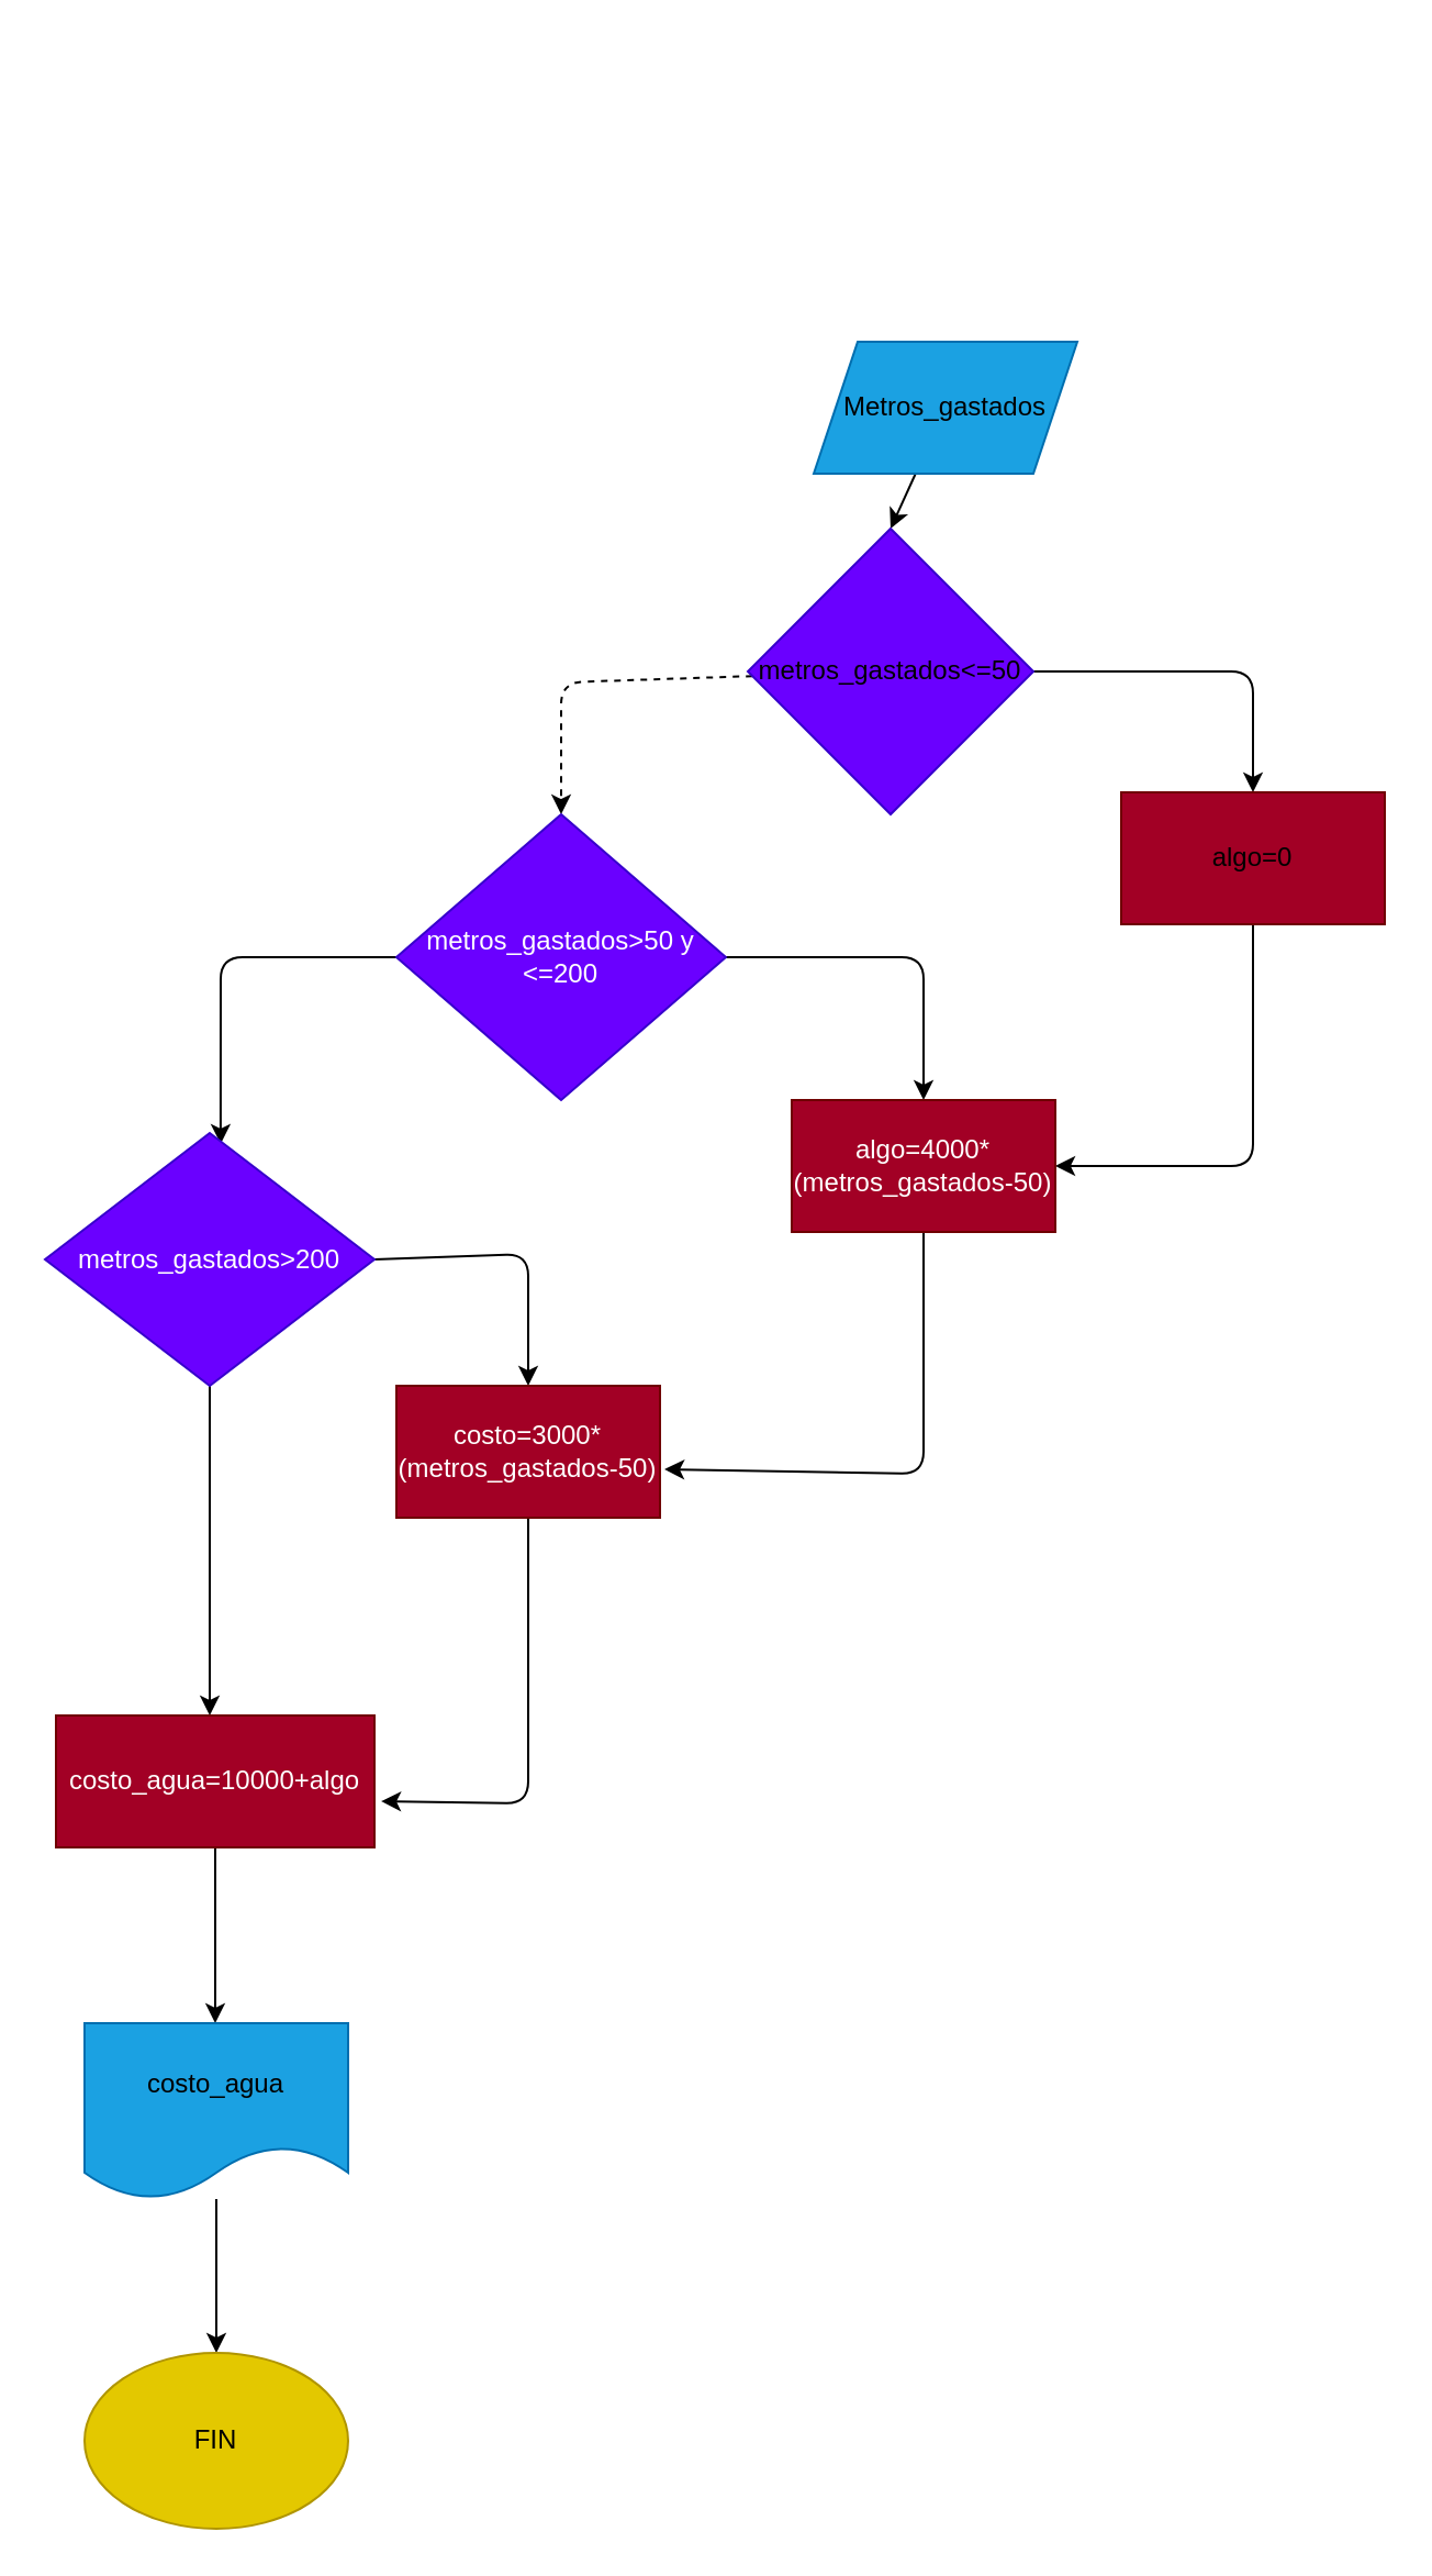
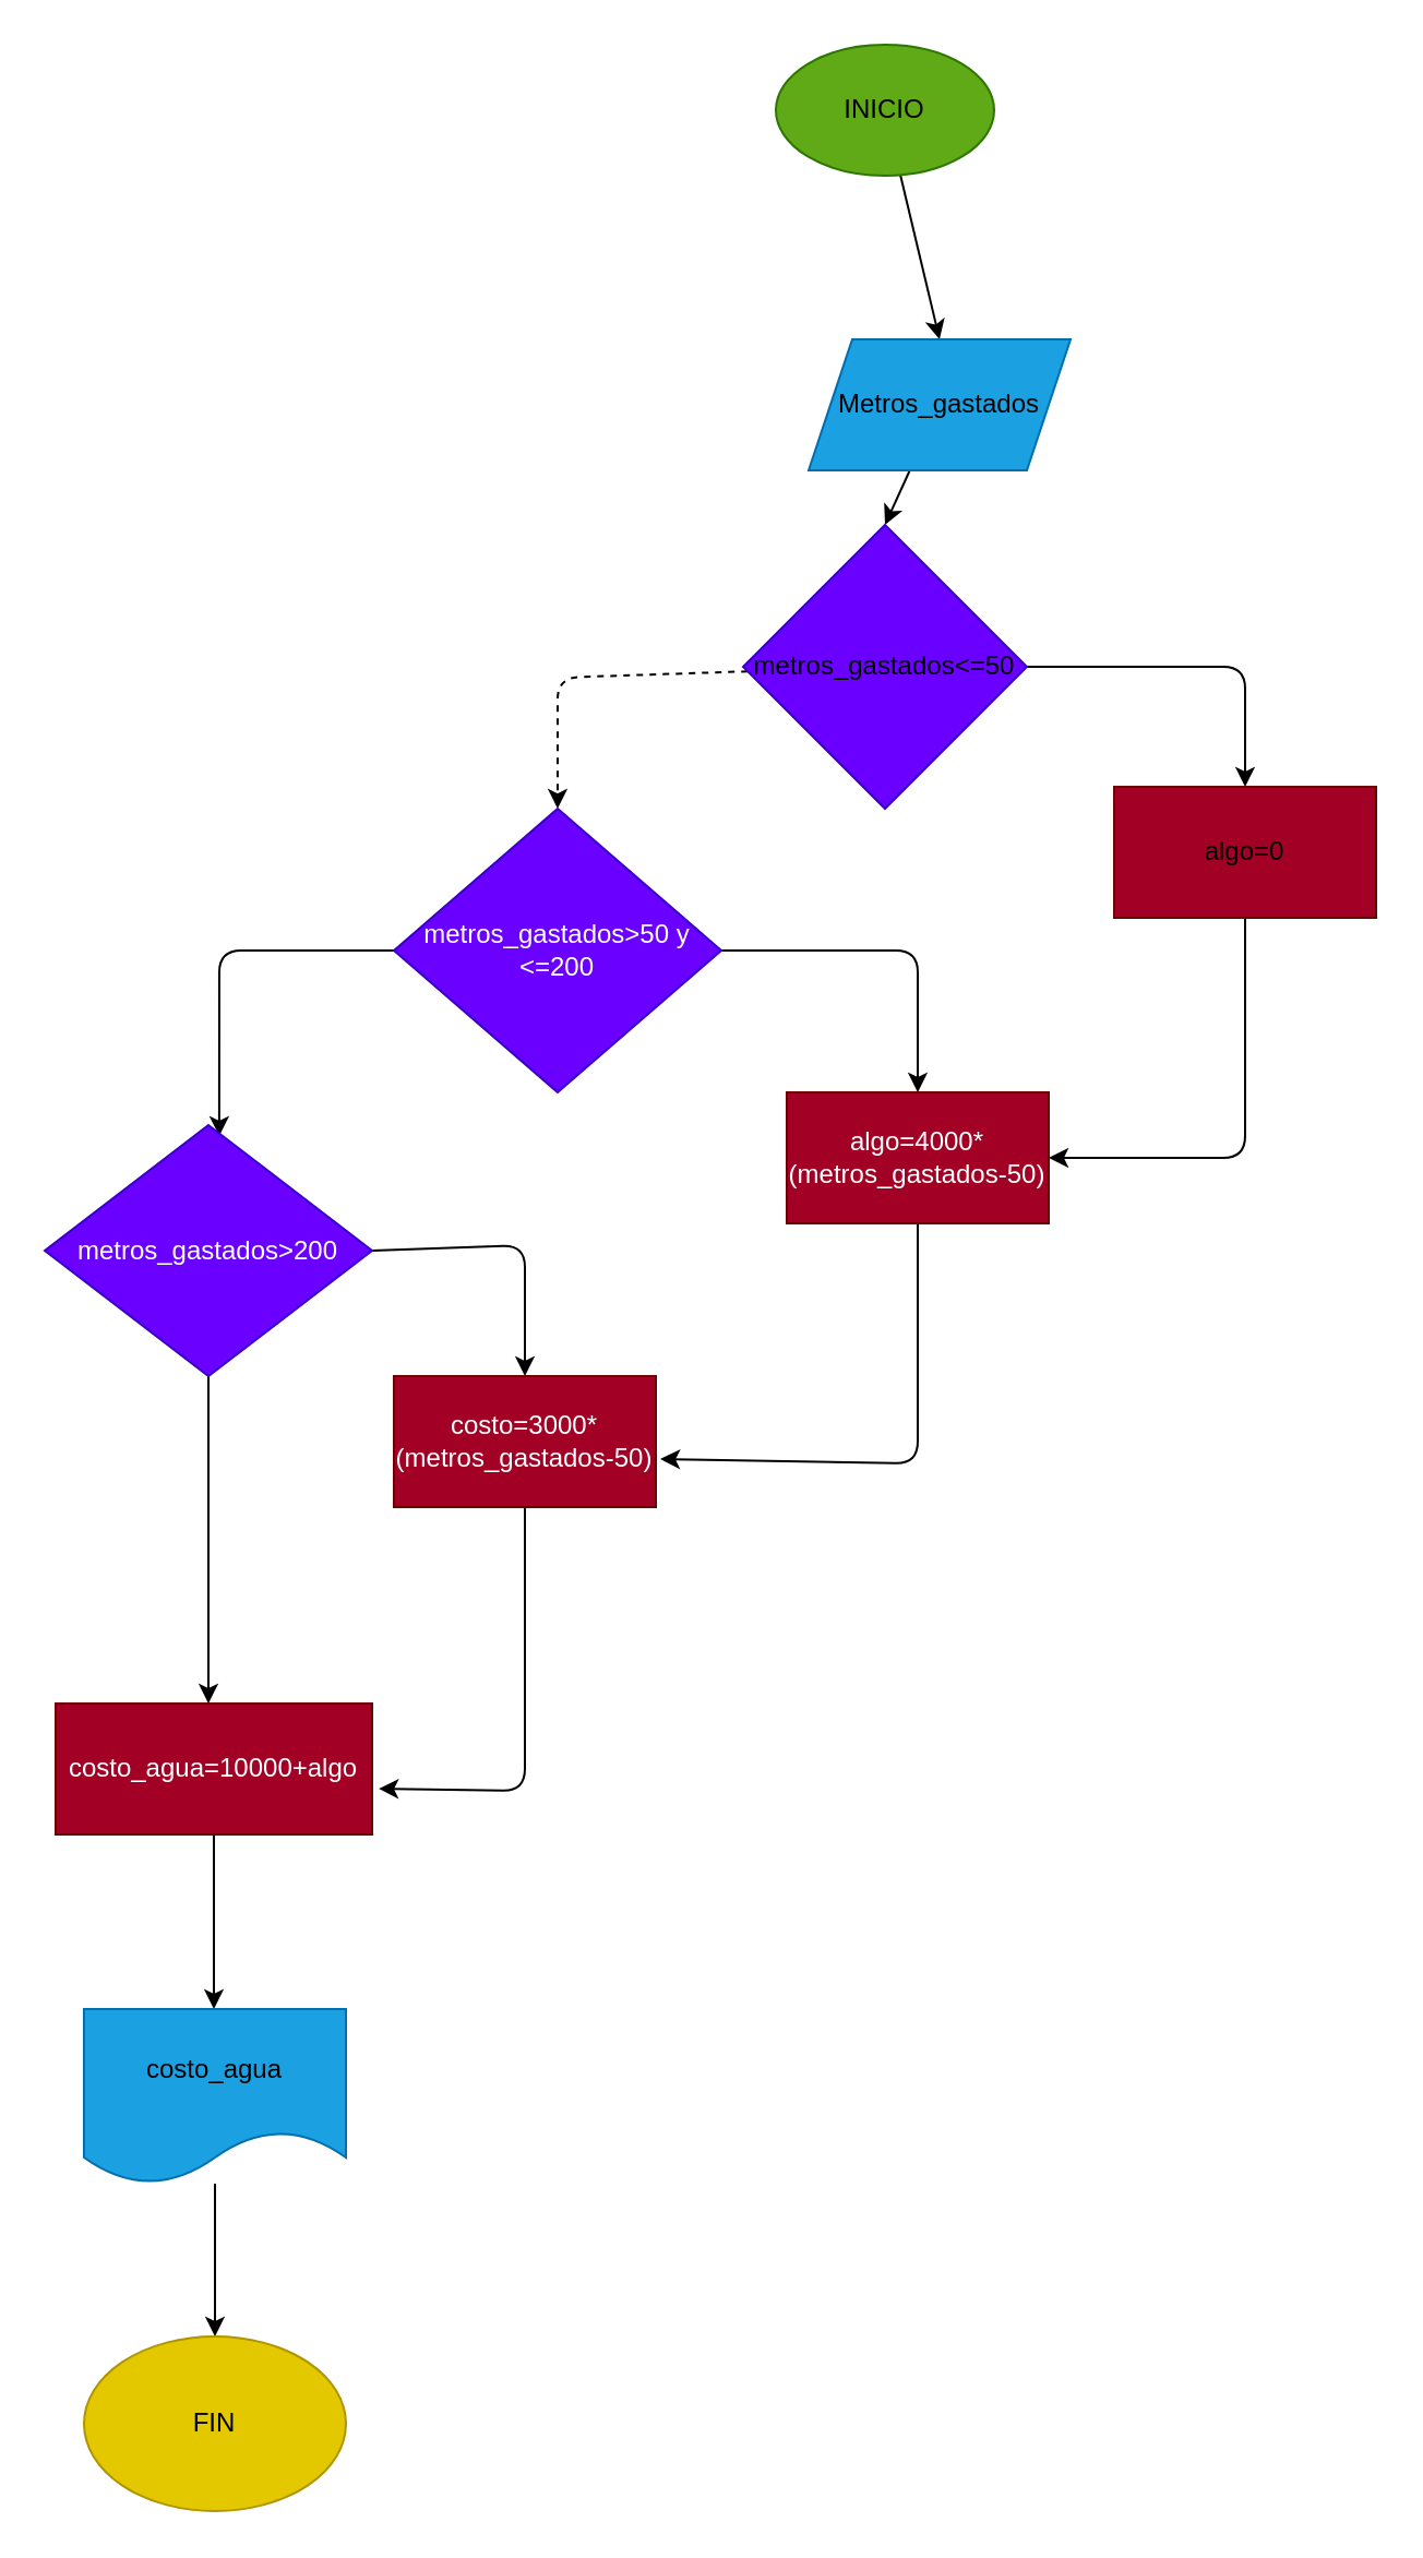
  <mxCell id="0" />
  <mxCell id="1" parent="0" />
+ <mxCell id="2" style="edgeStyle=none;html=1;fontColor=#000000;entryX=0.5;entryY=0;entryDx=0;entryDy=0;" edge="1" parent="1" source="3" target="5"><mxGeometry relative="1" as="geometry"><mxPoint x="240" y="140" as="targetPoint" /></mxGeometry></mxCell>
+ <mxCell id="3" value="&lt;font color=&quot;#000000&quot;&gt;INICIO&lt;/font&gt;" style="ellipse;whiteSpace=wrap;html=1;fillColor=#60a917;fontColor=#ffffff;strokeColor=#2D7600;" vertex="1" parent="1"><mxGeometry x="355" y="20" width="100" height="60" as="geometry" /></mxCell>
  <mxCell id="4" style="edgeStyle=none;html=1;fontColor=#000000;entryX=0.5;entryY=0;entryDx=0;entryDy=0;" edge="1" parent="1" source="5" target="8"><mxGeometry relative="1" as="geometry"><mxPoint x="240" y="240" as="targetPoint" /></mxGeometry></mxCell>
  <mxCell id="5" value="&lt;font color=&quot;#000000&quot;&gt;Metros_gastados&lt;/font&gt;" style="shape=parallelogram;perimeter=parallelogramPerimeter;whiteSpace=wrap;html=1;fixedSize=1;fontColor=#ffffff;fillColor=#1ba1e2;strokeColor=#006EAF;" vertex="1" parent="1"><mxGeometry x="370" y="155" width="120" height="60" as="geometry" /></mxCell>
  <mxCell id="6" style="edgeStyle=none;html=1;fontColor=#000000;entryX=0.5;entryY=0;entryDx=0;entryDy=0;" edge="1" parent="1" source="8" target="10"><mxGeometry relative="1" as="geometry"><mxPoint x="410" y="370" as="targetPoint" /><Array as="points"><mxPoint x="570" y="305" /></Array></mxGeometry></mxCell>
  <mxCell id="7" style="edgeStyle=none;html=1;fontColor=#000000;entryX=0.5;entryY=0;entryDx=0;entryDy=0;dashed=1;" edge="1" parent="1" source="8" target="13"><mxGeometry relative="1" as="geometry"><mxPoint x="230" y="370" as="targetPoint" /><Array as="points"><mxPoint x="255" y="310" /></Array></mxGeometry></mxCell>
  <mxCell id="8" value="&lt;font color=&quot;#000000&quot;&gt;metros_gastados&amp;lt;=50&lt;/font&gt;" style="rhombus;whiteSpace=wrap;html=1;fontColor=#ffffff;fillColor=#6a00ff;strokeColor=#3700CC;" vertex="1" parent="1"><mxGeometry x="340" y="240" width="130" height="130" as="geometry" /></mxCell>
  <mxCell id="9" style="edgeStyle=none;html=1;fontColor=#000000;entryX=1;entryY=0.5;entryDx=0;entryDy=0;" edge="1" parent="1" source="10" target="15"><mxGeometry relative="1" as="geometry"><mxPoint x="570" y="610" as="targetPoint" /><Array as="points"><mxPoint x="570" y="530" /></Array></mxGeometry></mxCell>
  <mxCell id="10" value="&lt;font color=&quot;#000000&quot;&gt;algo=0&lt;/font&gt;" style="rounded=0;whiteSpace=wrap;html=1;fontColor=#ffffff;fillColor=#a20025;strokeColor=#6F0000;" vertex="1" parent="1"><mxGeometry x="510" y="360" width="120" height="60" as="geometry" /></mxCell>
  <mxCell id="11" style="edgeStyle=none;html=1;fontColor=#000000;" edge="1" parent="1" source="13"><mxGeometry relative="1" as="geometry"><mxPoint x="420" y="500" as="targetPoint" /><Array as="points"><mxPoint x="420" y="435" /></Array></mxGeometry></mxCell>
  <mxCell id="12" style="edgeStyle=none;html=1;fontColor=#000000;entryX=0.533;entryY=0.043;entryDx=0;entryDy=0;entryPerimeter=0;" edge="1" parent="1" source="13" target="18"><mxGeometry relative="1" as="geometry"><mxPoint x="100" y="510" as="targetPoint" /><Array as="points"><mxPoint x="100" y="435" /></Array></mxGeometry></mxCell>
  <mxCell id="13" value="metros_gastados&amp;gt;50 y&lt;br&gt;&amp;lt;=200" style="rhombus;whiteSpace=wrap;html=1;fontColor=#ffffff;fillColor=#6a00ff;strokeColor=#3700CC;" vertex="1" parent="1"><mxGeometry x="180" y="370" width="150" height="130" as="geometry" /></mxCell>
  <mxCell id="14" style="edgeStyle=none;html=1;fontColor=#000000;entryX=1.017;entryY=0.633;entryDx=0;entryDy=0;entryPerimeter=0;" edge="1" parent="1" source="15" target="20"><mxGeometry relative="1" as="geometry"><mxPoint x="420" y="760" as="targetPoint" /><Array as="points"><mxPoint x="420" y="670" /></Array></mxGeometry></mxCell>
  <mxCell id="15" value="algo=4000*&lt;br&gt;(metros_gastados-50)" style="rounded=0;whiteSpace=wrap;html=1;fontColor=#ffffff;fillColor=#a20025;strokeColor=#6F0000;" vertex="1" parent="1"><mxGeometry x="360" y="500" width="120" height="60" as="geometry" /></mxCell>
  <mxCell id="16" style="edgeStyle=none;html=1;exitX=1;exitY=0.5;exitDx=0;exitDy=0;fontColor=#000000;" edge="1" parent="1" source="18"><mxGeometry relative="1" as="geometry"><mxPoint x="240" y="630" as="targetPoint" /><Array as="points"><mxPoint x="240" y="570" /></Array></mxGeometry></mxCell>
  <mxCell id="17" style="edgeStyle=none;html=1;fontColor=#000000;" edge="1" parent="1" source="18"><mxGeometry relative="1" as="geometry"><mxPoint x="95" y="780" as="targetPoint" /></mxGeometry></mxCell>
  <mxCell id="18" value="metros_gastados&amp;gt;200" style="rhombus;whiteSpace=wrap;html=1;fontColor=#ffffff;fillColor=#6a00ff;strokeColor=#3700CC;" vertex="1" parent="1"><mxGeometry x="20" y="515" width="150" height="115" as="geometry" /></mxCell>
  <mxCell id="19" style="edgeStyle=none;html=1;fontColor=#000000;entryX=1.021;entryY=0.65;entryDx=0;entryDy=0;entryPerimeter=0;" edge="1" parent="1" source="20" target="22"><mxGeometry relative="1" as="geometry"><mxPoint x="240" y="880" as="targetPoint" /><Array as="points"><mxPoint x="240" y="820" /></Array></mxGeometry></mxCell>
  <mxCell id="20" value="costo=3000*&lt;br&gt;(metros_gastados-50)" style="rounded=0;whiteSpace=wrap;html=1;fontColor=#ffffff;fillColor=#a20025;strokeColor=#6F0000;" vertex="1" parent="1"><mxGeometry x="180" y="630" width="120" height="60" as="geometry" /></mxCell>
  <mxCell id="21" style="edgeStyle=none;html=1;fontColor=#000000;" edge="1" parent="1" source="22"><mxGeometry relative="1" as="geometry"><mxPoint x="97.5" y="920" as="targetPoint" /></mxGeometry></mxCell>
  <mxCell id="22" value="costo_agua=10000+algo" style="rounded=0;whiteSpace=wrap;html=1;fontColor=#ffffff;fillColor=#a20025;strokeColor=#6F0000;" vertex="1" parent="1"><mxGeometry x="25" y="780" width="145" height="60" as="geometry" /></mxCell>
  <mxCell id="23" style="edgeStyle=none;html=1;fontColor=#000000;" edge="1" parent="1" source="24"><mxGeometry relative="1" as="geometry"><mxPoint x="98" y="1070" as="targetPoint" /></mxGeometry></mxCell>
  <mxCell id="24" value="&lt;font color=&quot;#000000&quot;&gt;costo_agua&lt;/font&gt;" style="shape=document;whiteSpace=wrap;html=1;boundedLbl=1;fontColor=#ffffff;fillColor=#1ba1e2;strokeColor=#006EAF;" vertex="1" parent="1"><mxGeometry x="38" y="920" width="120" height="80" as="geometry" /></mxCell>
  <mxCell id="25" value="FIN" style="ellipse;whiteSpace=wrap;html=1;fontColor=#000000;fillColor=#e3c800;strokeColor=#B09500;" vertex="1" parent="1"><mxGeometry x="38" y="1070" width="120" height="80" as="geometry" /></mxCell>
